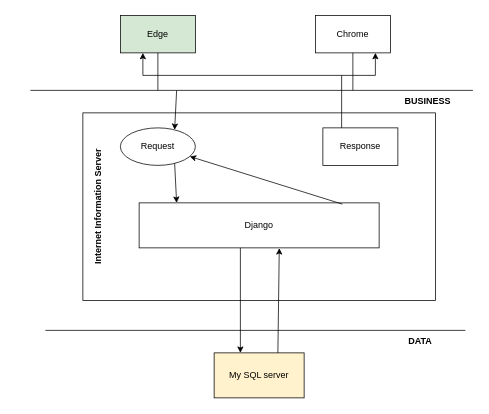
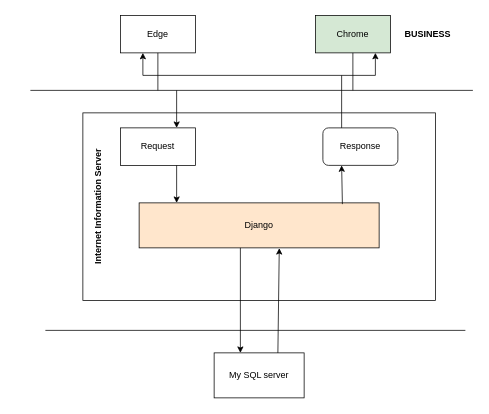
  <mxCell id="0" />
  <mxCell id="1" parent="0" />
  <mxCell id="2" value="" style="endArrow=none;html=1;rounded=0;" edge="1" parent="1"><mxGeometry width="50" height="50" relative="1" as="geometry"><mxPoint x="40" y="120" as="sourcePoint" /><mxPoint x="630" y="120" as="targetPoint" /></mxGeometry></mxCell>
- <mxCell id="3" value="Edge" style="rounded=0;whiteSpace=wrap;html=1;fillColor=#d5e8d4;" vertex="1" parent="1"><mxGeometry x="160" y="20" width="100" height="50" as="geometry" /></mxCell>
- <mxCell id="4" value="Chrome" style="rounded=0;whiteSpace=wrap;html=1;" vertex="1" parent="1"><mxGeometry x="420" y="20" width="100" height="50" as="geometry" /></mxCell>
+ <mxCell id="3" value="Edge" style="rounded=0;whiteSpace=wrap;html=1;" vertex="1" parent="1"><mxGeometry x="160" y="20" width="100" height="50" as="geometry" /></mxCell>
+ <mxCell id="4" value="Chrome" style="rounded=0;whiteSpace=wrap;html=1;fillColor=#d5e8d4;" vertex="1" parent="1"><mxGeometry x="420" y="20" width="100" height="50" as="geometry" /></mxCell>
  <mxCell id="5" value="" style="endArrow=none;html=1;rounded=0;exitX=0.5;exitY=1;exitDx=0;exitDy=0;" edge="1" parent="1" source="3"><mxGeometry width="50" height="50" relative="1" as="geometry"><mxPoint x="340" y="210" as="sourcePoint" /><mxPoint x="210" y="120" as="targetPoint" /></mxGeometry></mxCell>
  <mxCell id="6" value="" style="endArrow=none;html=1;rounded=0;exitX=0.5;exitY=1;exitDx=0;exitDy=0;" edge="1" parent="1" source="4"><mxGeometry width="50" height="50" relative="1" as="geometry"><mxPoint x="220" y="80" as="sourcePoint" /><mxPoint x="470" y="120" as="targetPoint" /></mxGeometry></mxCell>
  <mxCell id="7" value="" style="rounded=0;whiteSpace=wrap;html=1;" vertex="1" parent="1"><mxGeometry x="110" y="150" width="470" height="250" as="geometry" /></mxCell>
- <mxCell id="8" value="Request" style="ellipse;whiteSpace=wrap;html=1;" vertex="1" parent="1"><mxGeometry x="160" y="170" width="100" height="50" as="geometry" /></mxCell>
- <mxCell id="9" value="Django" style="rounded=0;whiteSpace=wrap;html=1;" vertex="1" parent="1"><mxGeometry x="185" y="270" width="320" height="60" as="geometry" /></mxCell>
- <mxCell id="10" value="Response" style="rounded=0;whiteSpace=wrap;html=1;" vertex="1" parent="1"><mxGeometry x="430" y="170" width="100" height="50" as="geometry" /></mxCell>
- <mxCell id="11" value="My SQL server" style="rounded=0;whiteSpace=wrap;html=1;fillColor=#fff2cc;" vertex="1" parent="1"><mxGeometry x="285" y="470" width="120" height="60" as="geometry" /></mxCell>
+ <mxCell id="8" value="Request" style="rounded=0;whiteSpace=wrap;html=1;" vertex="1" parent="1"><mxGeometry x="160" y="170" width="100" height="50" as="geometry" /></mxCell>
+ <mxCell id="9" value="Django" style="rounded=0;whiteSpace=wrap;html=1;fillColor=#ffe6cc;" vertex="1" parent="1"><mxGeometry x="185" y="270" width="320" height="60" as="geometry" /></mxCell>
+ <mxCell id="10" value="Response" style="whiteSpace=wrap;html=1;rounded=1;" vertex="1" parent="1"><mxGeometry x="430" y="170" width="100" height="50" as="geometry" /></mxCell>
+ <mxCell id="11" value="My SQL server" style="rounded=0;whiteSpace=wrap;html=1;" vertex="1" parent="1"><mxGeometry x="285" y="470" width="120" height="60" as="geometry" /></mxCell>
  <mxCell id="12" value="" style="endArrow=none;html=1;rounded=0;" edge="1" parent="1"><mxGeometry width="50" height="50" relative="1" as="geometry"><mxPoint x="60" y="440" as="sourcePoint" /><mxPoint x="620" y="440" as="targetPoint" /></mxGeometry></mxCell>
  <mxCell id="13" value="" style="endArrow=classic;html=1;rounded=0;entryX=0.75;entryY=0;entryDx=0;entryDy=0;" edge="1" parent="1" target="8"><mxGeometry width="50" height="50" relative="1" as="geometry"><mxPoint x="235" y="120" as="sourcePoint" /><mxPoint x="210" y="270" as="targetPoint" /></mxGeometry></mxCell>
  <mxCell id="14" value="" style="endArrow=classic;html=1;rounded=0;exitX=0.75;exitY=1;exitDx=0;exitDy=0;" edge="1" parent="1" source="8"><mxGeometry width="50" height="50" relative="1" as="geometry"><mxPoint x="245" y="130" as="sourcePoint" /><mxPoint x="235" y="270" as="targetPoint" /></mxGeometry></mxCell>
- <mxCell id="15" value="" style="endArrow=classic;html=1;rounded=0;exitX=0.847;exitY=0.028;exitDx=0;exitDy=0;exitPerimeter=0;" edge="1" parent="1" source="9" target="8"><mxGeometry width="50" height="50" relative="1" as="geometry"><mxPoint x="245" y="230" as="sourcePoint" /><mxPoint x="245" y="280" as="targetPoint" /></mxGeometry></mxCell>
+ <mxCell id="15" value="" style="endArrow=classic;html=1;rounded=0;exitX=0.847;exitY=0.028;exitDx=0;exitDy=0;entryX=0.25;entryY=1;entryDx=0;entryDy=0;exitPerimeter=0;" edge="1" parent="1" source="9" target="10"><mxGeometry width="50" height="50" relative="1" as="geometry"><mxPoint x="245" y="230" as="sourcePoint" /><mxPoint x="245" y="280" as="targetPoint" /></mxGeometry></mxCell>
  <mxCell id="16" value="" style="endArrow=none;html=1;rounded=0;exitX=0.25;exitY=0;exitDx=0;exitDy=0;" edge="1" parent="1" source="10"><mxGeometry width="50" height="50" relative="1" as="geometry"><mxPoint x="340" y="310" as="sourcePoint" /><mxPoint x="455" y="100" as="targetPoint" /></mxGeometry></mxCell>
  <mxCell id="17" value="" style="endArrow=none;html=1;rounded=0;" edge="1" parent="1"><mxGeometry width="50" height="50" relative="1" as="geometry"><mxPoint x="190" y="100" as="sourcePoint" /><mxPoint x="500" y="100" as="targetPoint" /></mxGeometry></mxCell>
  <mxCell id="18" value="" style="endArrow=classic;html=1;rounded=0;" edge="1" parent="1"><mxGeometry width="50" height="50" relative="1" as="geometry"><mxPoint x="190" y="100" as="sourcePoint" /><mxPoint x="190" y="70" as="targetPoint" /></mxGeometry></mxCell>
  <mxCell id="19" value="" style="endArrow=classic;html=1;rounded=0;" edge="1" parent="1"><mxGeometry width="50" height="50" relative="1" as="geometry"><mxPoint x="500" y="100" as="sourcePoint" /><mxPoint x="500" y="70" as="targetPoint" /></mxGeometry></mxCell>
  <mxCell id="20" value="" style="endArrow=classic;html=1;rounded=0;" edge="1" parent="1"><mxGeometry width="50" height="50" relative="1" as="geometry"><mxPoint x="320" y="330" as="sourcePoint" /><mxPoint x="320" y="470" as="targetPoint" /></mxGeometry></mxCell>
  <mxCell id="21" value="" style="endArrow=classic;html=1;rounded=0;entryX=0.584;entryY=1.006;entryDx=0;entryDy=0;entryPerimeter=0;" edge="1" parent="1" target="9"><mxGeometry width="50" height="50" relative="1" as="geometry"><mxPoint x="370" y="470" as="sourcePoint" /><mxPoint x="325" y="485" as="targetPoint" /></mxGeometry></mxCell>
- <mxCell id="22" value="&lt;b&gt;BUSINESS&lt;/b&gt;" style="text;html=1;strokeColor=none;fillColor=none;align=center;verticalAlign=middle;whiteSpace=wrap;rounded=0;" vertex="1" parent="1"><mxGeometry x="540" y="120" width="60" height="30" as="geometry" /></mxCell>
- <mxCell id="23" value="&lt;b&gt;DATA&lt;/b&gt;" style="text;html=1;strokeColor=none;fillColor=none;align=center;verticalAlign=middle;whiteSpace=wrap;rounded=0;" vertex="1" parent="1"><mxGeometry x="530" y="440" width="60" height="30" as="geometry" /></mxCell>
+ <mxCell id="22" value="&lt;b&gt;BUSINESS&lt;/b&gt;" style="text;html=1;strokeColor=none;fillColor=none;align=center;verticalAlign=middle;whiteSpace=wrap;rounded=0;" vertex="1" parent="1"><mxGeometry x="540" y="30" width="60" height="30" as="geometry" /></mxCell>
  <mxCell id="24" value="&lt;b&gt;Internet Information Server&lt;/b&gt;" style="text;html=1;strokeColor=none;fillColor=none;align=center;verticalAlign=middle;whiteSpace=wrap;rounded=0;rotation=-90;" vertex="1" parent="1"><mxGeometry x="20" y="260" width="220" height="30" as="geometry" /></mxCell>
